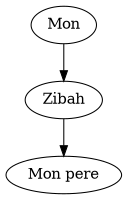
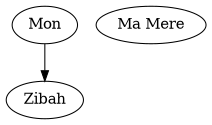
  digraph {
    n1 [label=Mon]
    Zibah
-   "Mon pere"
+   "Ma Mere"
    n1 -> Zibah [length=6]
-   Zibah -> "Mon pere" [length=7]
  }
